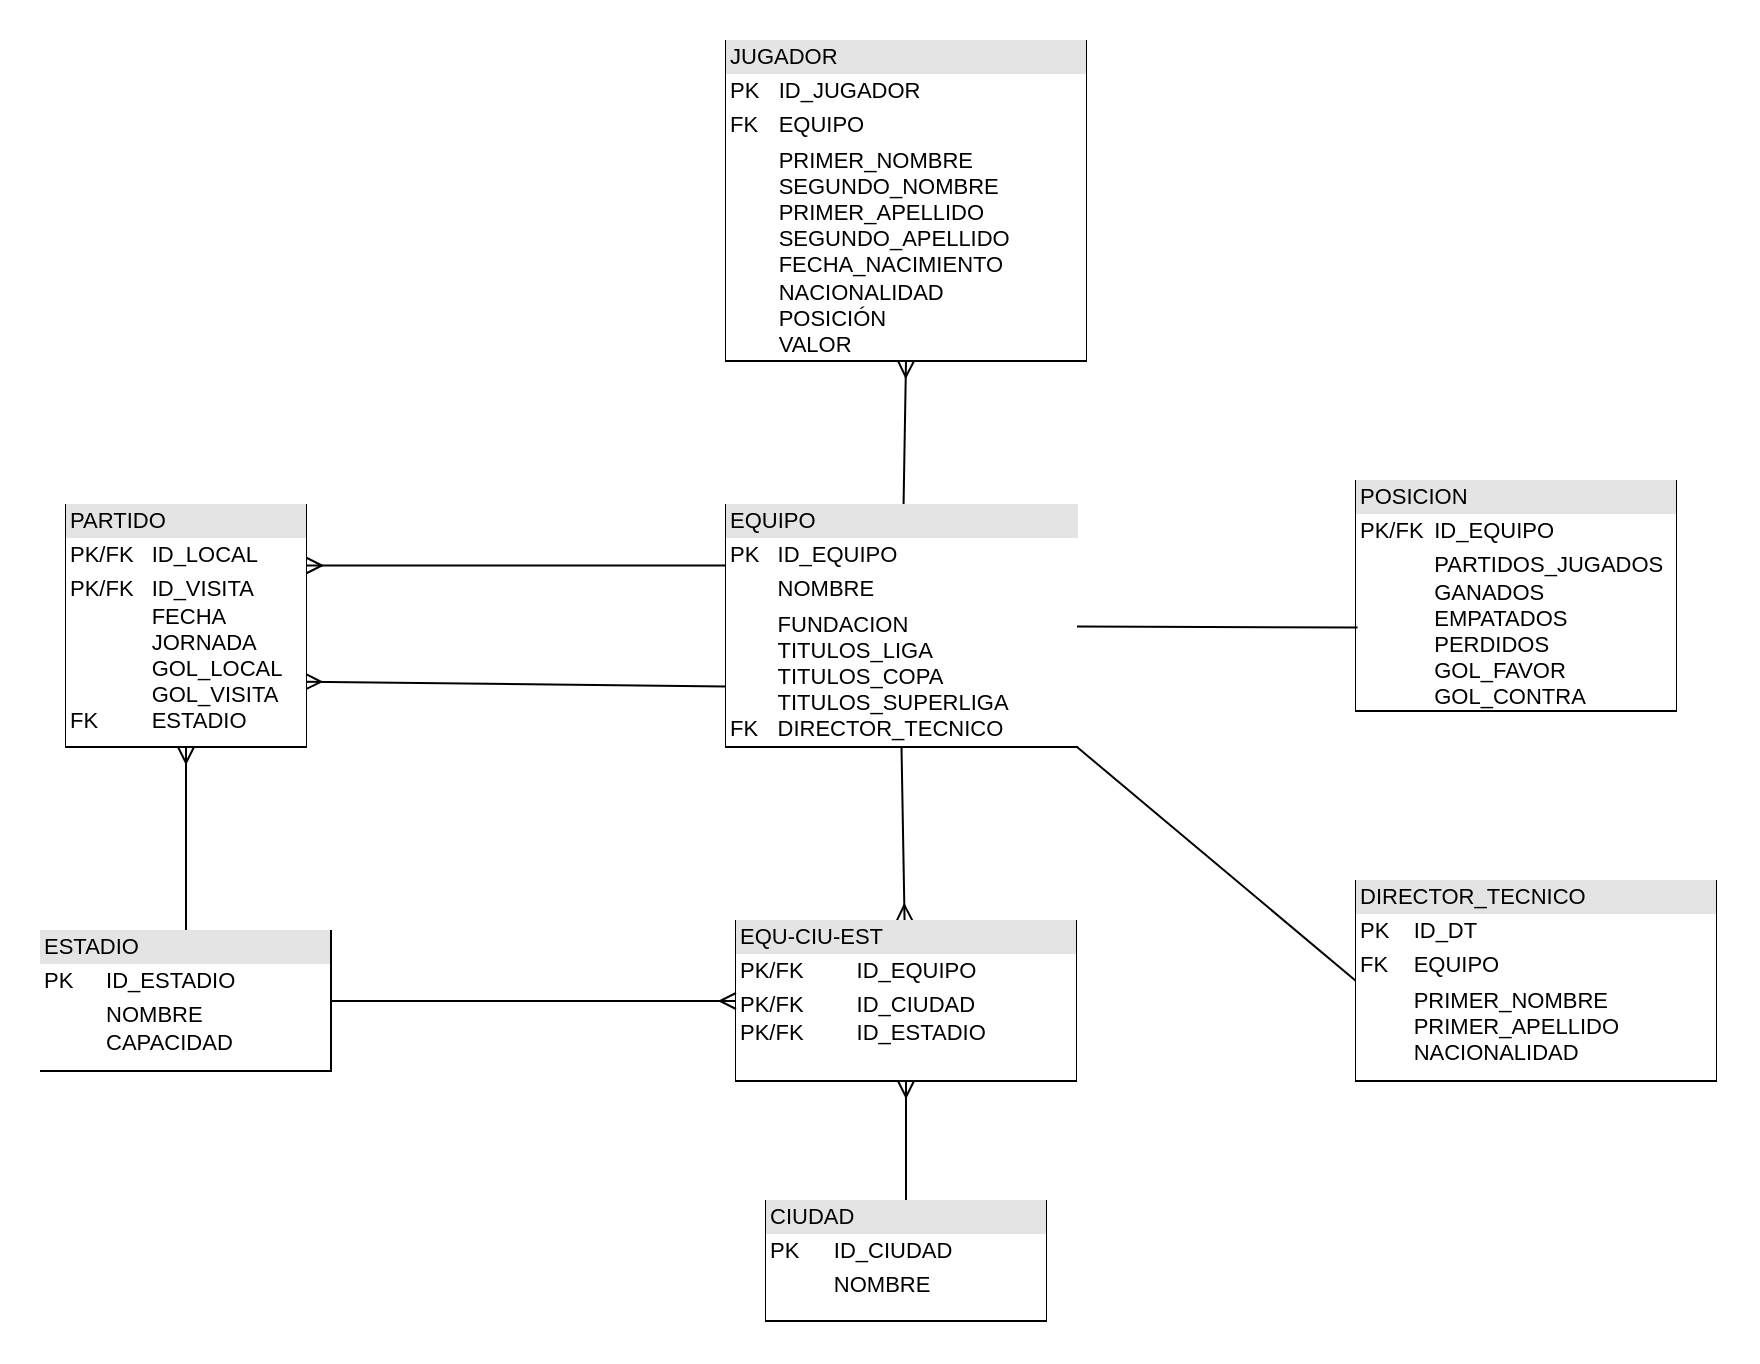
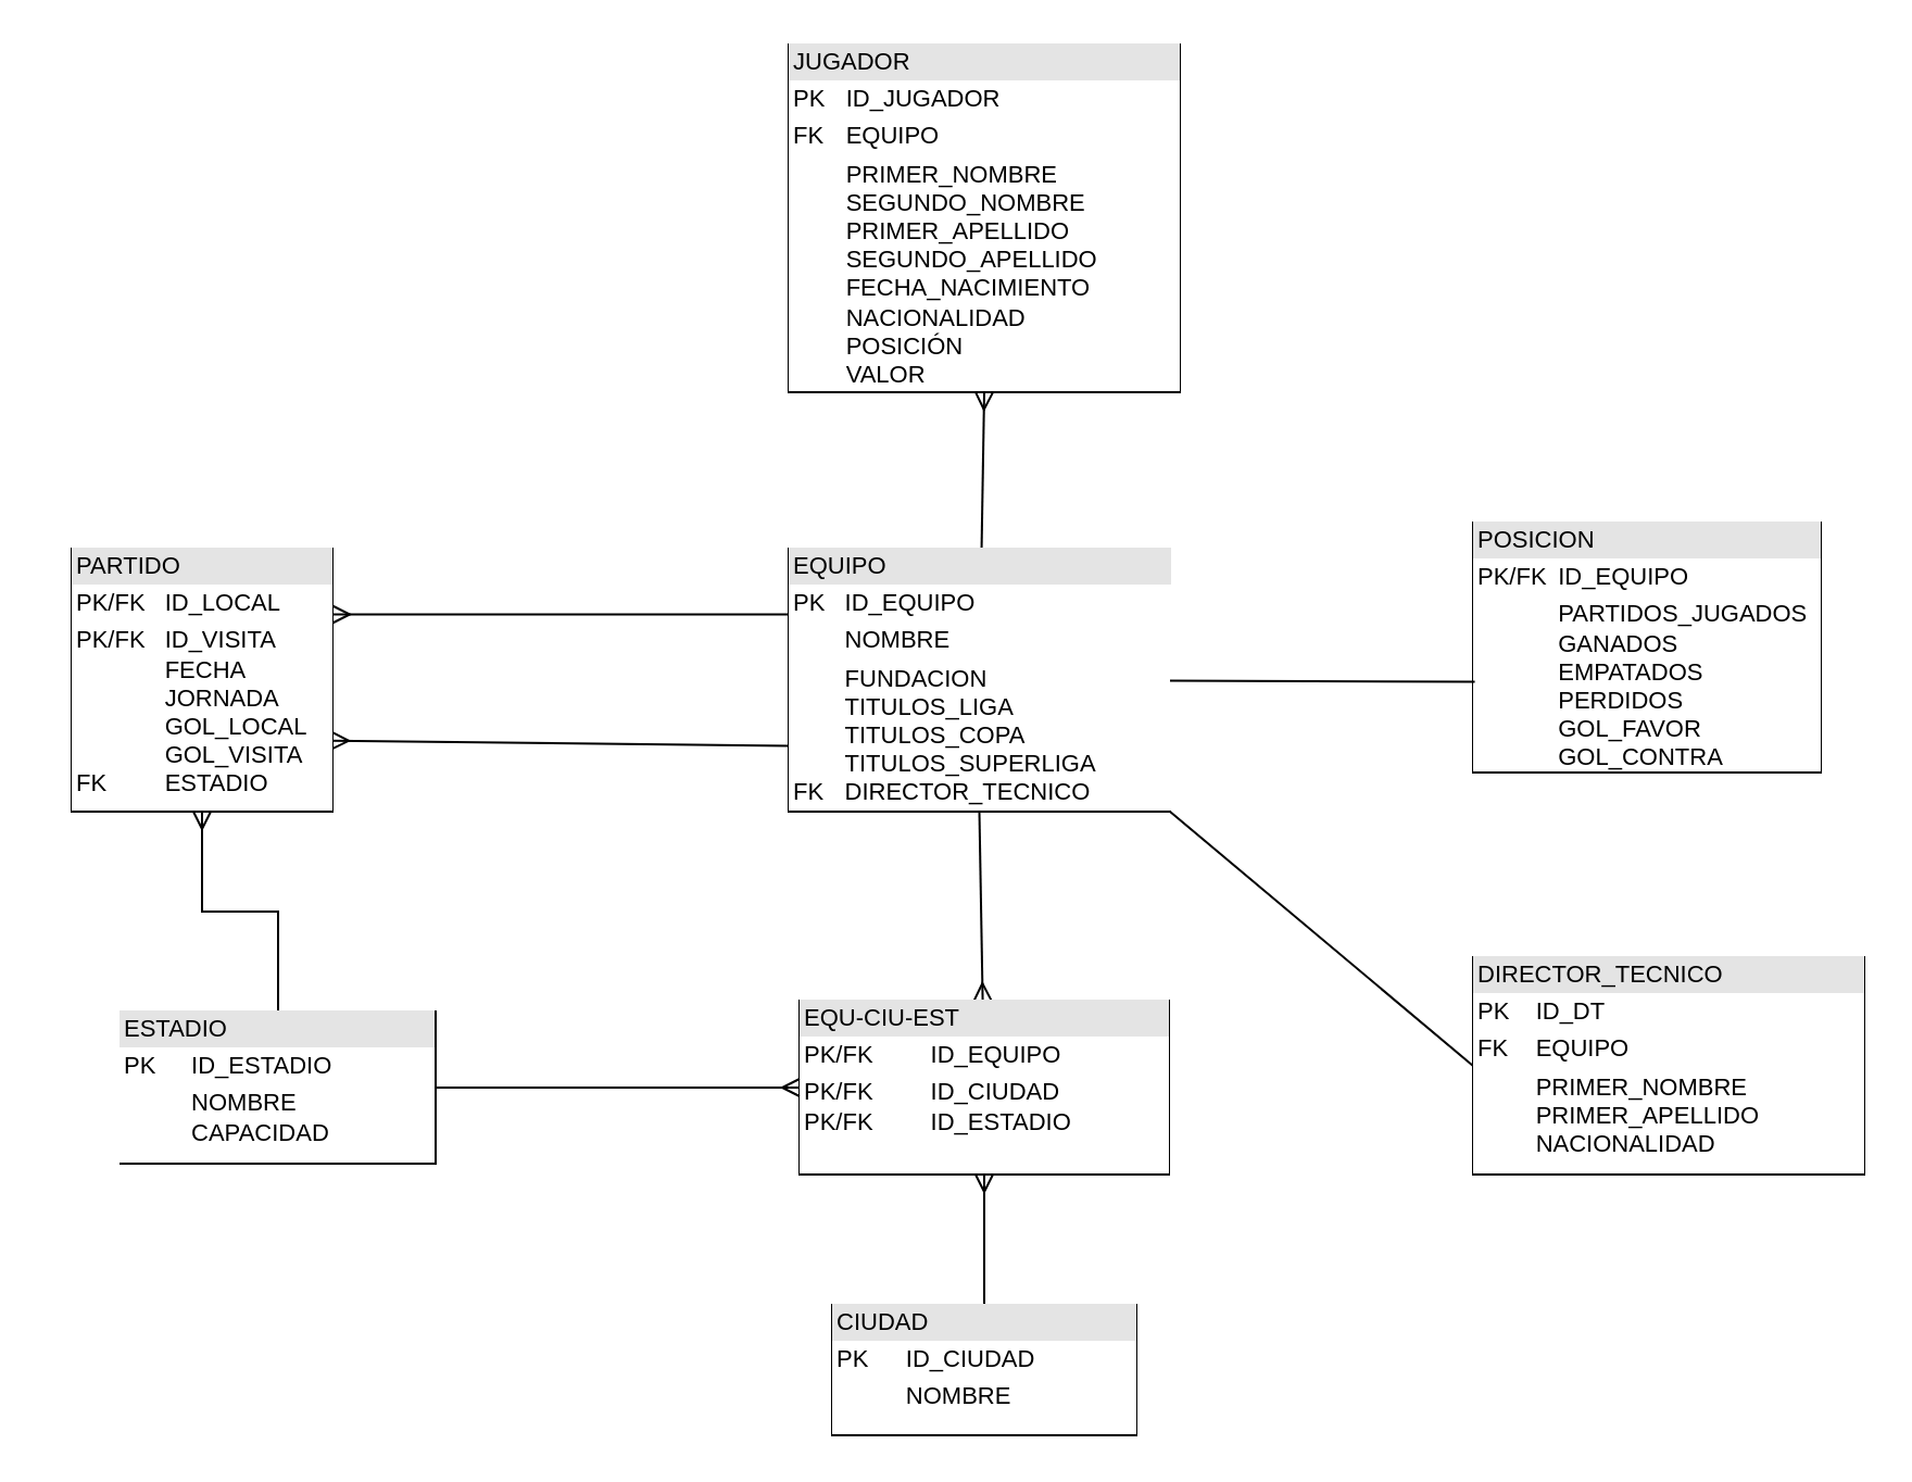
  <mxCell id="0" />
  <mxCell id="1" parent="0" />
  <mxCell id="2" value="&lt;div style=&quot;box-sizing:border-box;width:100%;background:#e4e4e4;padding:2px;&quot;&gt;JUGADOR&lt;/div&gt;&lt;table style=&quot;width:100%;font-size:1em;&quot; cellpadding=&quot;2&quot; cellspacing=&quot;0&quot;&gt;&lt;tbody&gt;&lt;tr&gt;&lt;td&gt;PK&lt;/td&gt;&lt;td&gt;ID_JUGADOR&lt;/td&gt;&lt;/tr&gt;&lt;tr&gt;&lt;td&gt;FK&lt;/td&gt;&lt;td&gt;EQUIPO&lt;/td&gt;&lt;/tr&gt;&lt;tr&gt;&lt;td&gt;&lt;/td&gt;&lt;td&gt;PRIMER_NOMBRE&lt;br&gt;SEGUNDO_NOMBRE&lt;br&gt;PRIMER_APELLIDO&lt;br&gt;SEGUNDO_APELLIDO&lt;br&gt;FECHA_NACIMIENTO&lt;br&gt;NACIONALIDAD&lt;br&gt;POSICIÓN&lt;br&gt;VALOR&lt;/td&gt;&lt;/tr&gt;&lt;/tbody&gt;&lt;/table&gt;" style="verticalAlign=top;align=left;overflow=fill;html=1;whiteSpace=wrap;fontFamily=Helvetica;fontSize=11;fontColor=default;labelBackgroundColor=default;" parent="1" vertex="1"><mxGeometry x="362.5" y="20" width="180" height="160" as="geometry" /></mxCell>
  <mxCell id="3" style="shape=connector;rounded=0;orthogonalLoop=1;jettySize=auto;html=1;entryX=0;entryY=0.5;entryDx=0;entryDy=0;strokeColor=default;align=center;verticalAlign=middle;fontFamily=Helvetica;fontSize=11;fontColor=default;labelBackgroundColor=default;endArrow=none;endFill=0;exitX=1;exitY=1;exitDx=0;exitDy=0;" parent="1" source="6" target="7" edge="1"><mxGeometry relative="1" as="geometry" /></mxCell>
  <mxCell id="4" style="shape=connector;rounded=0;orthogonalLoop=1;jettySize=auto;html=1;entryX=0.5;entryY=1;entryDx=0;entryDy=0;strokeColor=default;align=center;verticalAlign=middle;fontFamily=Helvetica;fontSize=11;fontColor=default;labelBackgroundColor=default;endArrow=ERmany;endFill=0;startArrow=none;startFill=0;" parent="1" source="6" target="2" edge="1"><mxGeometry relative="1" as="geometry" /></mxCell>
  <mxCell id="5" style="shape=connector;rounded=0;orthogonalLoop=1;jettySize=auto;html=1;exitX=0;exitY=0.75;exitDx=0;exitDy=0;entryX=0.996;entryY=0.73;entryDx=0;entryDy=0;strokeColor=default;align=center;verticalAlign=middle;fontFamily=Helvetica;fontSize=11;fontColor=default;labelBackgroundColor=default;endArrow=ERmany;endFill=0;entryPerimeter=0;" parent="1" source="6" target="16" edge="1"><mxGeometry relative="1" as="geometry" /></mxCell>
  <mxCell id="6" value="&lt;div style=&quot;box-sizing:border-box;width:100%;background:#e4e4e4;padding:2px;&quot;&gt;EQUIPO&lt;/div&gt;&lt;table style=&quot;width:100%;font-size:1em;&quot; cellpadding=&quot;2&quot; cellspacing=&quot;0&quot;&gt;&lt;tbody&gt;&lt;tr&gt;&lt;td&gt;PK&lt;/td&gt;&lt;td&gt;ID_EQUIPO&lt;/td&gt;&lt;/tr&gt;&lt;tr&gt;&lt;td&gt;&lt;br&gt;&lt;/td&gt;&lt;td&gt;NOMBRE&lt;/td&gt;&lt;/tr&gt;&lt;tr&gt;&lt;td&gt;&lt;br&gt;&lt;br&gt;&lt;br&gt;&lt;br&gt;FK&lt;/td&gt;&lt;td&gt;FUNDACION&lt;br&gt;TITULOS_LIGA&lt;br&gt;TITULOS_COPA&lt;br&gt;TITULOS_SUPERLIGA&lt;br&gt;DIRECTOR_TECNICO&lt;/td&gt;&lt;/tr&gt;&lt;/tbody&gt;&lt;/table&gt;" style="verticalAlign=top;align=left;overflow=fill;html=1;whiteSpace=wrap;fontFamily=Helvetica;fontSize=11;fontColor=default;labelBackgroundColor=default;" parent="1" vertex="1"><mxGeometry x="362.5" y="252" width="175.5" height="121" as="geometry" /></mxCell>
  <mxCell id="7" value="&lt;div style=&quot;box-sizing:border-box;width:100%;background:#e4e4e4;padding:2px;&quot;&gt;DIRECTOR_TECNICO&lt;/div&gt;&lt;table style=&quot;width:100%;font-size:1em;&quot; cellpadding=&quot;2&quot; cellspacing=&quot;0&quot;&gt;&lt;tbody&gt;&lt;tr&gt;&lt;td&gt;PK&lt;/td&gt;&lt;td&gt;ID_DT&lt;/td&gt;&lt;/tr&gt;&lt;tr&gt;&lt;td&gt;FK&lt;/td&gt;&lt;td&gt;EQUIPO&lt;/td&gt;&lt;/tr&gt;&lt;tr&gt;&lt;td&gt;&lt;/td&gt;&lt;td&gt;PRIMER_NOMBRE&lt;br&gt;PRIMER_APELLIDO&lt;br&gt;NACIONALIDAD&lt;br&gt;&lt;br&gt;&lt;/td&gt;&lt;/tr&gt;&lt;/tbody&gt;&lt;/table&gt;" style="verticalAlign=top;align=left;overflow=fill;html=1;whiteSpace=wrap;fontFamily=Helvetica;fontSize=11;fontColor=default;labelBackgroundColor=default;" parent="1" vertex="1"><mxGeometry x="677.5" y="440" width="180" height="100" as="geometry" /></mxCell>
  <mxCell id="8" style="shape=connector;rounded=0;orthogonalLoop=1;jettySize=auto;html=1;entryX=0.5;entryY=1;entryDx=0;entryDy=0;strokeColor=default;align=center;verticalAlign=middle;fontFamily=Helvetica;fontSize=11;fontColor=default;labelBackgroundColor=default;endArrow=none;endFill=0;startArrow=ERmany;startFill=0;" parent="1" source="9" target="6" edge="1"><mxGeometry relative="1" as="geometry" /></mxCell>
  <mxCell id="9" value="&lt;div style=&quot;box-sizing:border-box;width:100%;background:#e4e4e4;padding:2px;&quot;&gt;EQU-CIU-EST&lt;/div&gt;&lt;table style=&quot;width:100%;font-size:1em;&quot; cellpadding=&quot;2&quot; cellspacing=&quot;0&quot;&gt;&lt;tbody&gt;&lt;tr&gt;&lt;td&gt;PK/FK&lt;/td&gt;&lt;td&gt;ID_EQUIPO&lt;/td&gt;&lt;/tr&gt;&lt;tr&gt;&lt;td&gt;PK/FK&lt;br&gt;PK/FK&lt;/td&gt;&lt;td&gt;ID_CIUDAD&lt;br&gt;ID_ESTADIO&lt;/td&gt;&lt;/tr&gt;&lt;/tbody&gt;&lt;/table&gt;" style="verticalAlign=top;align=left;overflow=fill;html=1;whiteSpace=wrap;fontFamily=Helvetica;fontSize=11;fontColor=default;labelBackgroundColor=default;" parent="1" vertex="1"><mxGeometry x="367.5" y="460" width="170" height="80" as="geometry" /></mxCell>
  <mxCell id="10" style="shape=connector;rounded=0;orthogonalLoop=1;jettySize=auto;html=1;entryX=0.5;entryY=1;entryDx=0;entryDy=0;strokeColor=default;align=center;verticalAlign=middle;fontFamily=Helvetica;fontSize=11;fontColor=default;labelBackgroundColor=default;endArrow=ERmany;endFill=0;" parent="1" source="11" target="9" edge="1"><mxGeometry relative="1" as="geometry" /></mxCell>
  <mxCell id="11" value="&lt;div style=&quot;box-sizing:border-box;width:100%;background:#e4e4e4;padding:2px;&quot;&gt;CIUDAD&lt;/div&gt;&lt;table style=&quot;width:100%;font-size:1em;&quot; cellpadding=&quot;2&quot; cellspacing=&quot;0&quot;&gt;&lt;tbody&gt;&lt;tr&gt;&lt;td&gt;PK&lt;/td&gt;&lt;td&gt;ID_CIUDAD&lt;/td&gt;&lt;/tr&gt;&lt;tr&gt;&lt;td&gt;&lt;br&gt;&lt;/td&gt;&lt;td&gt;NOMBRE&lt;br&gt;&lt;br&gt;&lt;/td&gt;&lt;/tr&gt;&lt;/tbody&gt;&lt;/table&gt;" style="verticalAlign=top;align=left;overflow=fill;html=1;whiteSpace=wrap;fontFamily=Helvetica;fontSize=11;fontColor=default;labelBackgroundColor=default;" parent="1" vertex="1"><mxGeometry x="382.5" y="600" width="140" height="60" as="geometry" /></mxCell>
  <mxCell id="12" style="edgeStyle=orthogonalEdgeStyle;shape=connector;rounded=0;orthogonalLoop=1;jettySize=auto;html=1;entryX=0.5;entryY=1;entryDx=0;entryDy=0;strokeColor=default;align=center;verticalAlign=middle;fontFamily=Helvetica;fontSize=11;fontColor=default;labelBackgroundColor=default;endArrow=ERmany;endFill=0;" parent="1" source="14" target="16" edge="1"><mxGeometry relative="1" as="geometry" /></mxCell>
  <mxCell id="13" style="shape=connector;rounded=0;orthogonalLoop=1;jettySize=auto;html=1;entryX=0;entryY=0.5;entryDx=0;entryDy=0;strokeColor=default;align=center;verticalAlign=middle;fontFamily=Helvetica;fontSize=11;fontColor=default;labelBackgroundColor=default;endArrow=ERmany;endFill=0;" parent="1" source="14" target="9" edge="1"><mxGeometry relative="1" as="geometry" /></mxCell>
- <mxCell id="14" value="&lt;div style=&quot;box-sizing:border-box;width:100%;background:#e4e4e4;padding:2px;&quot;&gt;ESTADIO&lt;/div&gt;&lt;table style=&quot;width:100%;font-size:1em;&quot; cellpadding=&quot;2&quot; cellspacing=&quot;0&quot;&gt;&lt;tbody&gt;&lt;tr&gt;&lt;td&gt;PK&lt;/td&gt;&lt;td&gt;ID_ESTADIO&lt;/td&gt;&lt;/tr&gt;&lt;tr&gt;&lt;td&gt;&lt;br&gt;&lt;/td&gt;&lt;td&gt;NOMBRE&lt;br&gt;CAPACIDAD&lt;br&gt;&lt;br&gt;&lt;/td&gt;&lt;/tr&gt;&lt;/tbody&gt;&lt;/table&gt;" style="verticalAlign=top;align=left;overflow=fill;html=1;whiteSpace=wrap;fontFamily=Helvetica;fontSize=11;fontColor=default;labelBackgroundColor=default;" parent="1" vertex="1"><mxGeometry x="20" y="465" width="145" height="70" as="geometry" /></mxCell>
+ <mxCell id="14" value="&lt;div style=&quot;box-sizing:border-box;width:100%;background:#e4e4e4;padding:2px;&quot;&gt;ESTADIO&lt;/div&gt;&lt;table style=&quot;width:100%;font-size:1em;&quot; cellpadding=&quot;2&quot; cellspacing=&quot;0&quot;&gt;&lt;tbody&gt;&lt;tr&gt;&lt;td&gt;PK&lt;/td&gt;&lt;td&gt;ID_ESTADIO&lt;/td&gt;&lt;/tr&gt;&lt;tr&gt;&lt;td&gt;&lt;br&gt;&lt;/td&gt;&lt;td&gt;NOMBRE&lt;br&gt;CAPACIDAD&lt;br&gt;&lt;br&gt;&lt;/td&gt;&lt;/tr&gt;&lt;/tbody&gt;&lt;/table&gt;" style="verticalAlign=top;align=left;overflow=fill;html=1;whiteSpace=wrap;fontFamily=Helvetica;fontSize=11;fontColor=default;labelBackgroundColor=default;" parent="1" vertex="1"><mxGeometry x="55" y="465" width="145" height="70" as="geometry" /></mxCell>
  <mxCell id="15" style="shape=connector;rounded=0;orthogonalLoop=1;jettySize=auto;html=1;exitX=1;exitY=0.25;exitDx=0;exitDy=0;entryX=0;entryY=0.25;entryDx=0;entryDy=0;strokeColor=default;align=center;verticalAlign=middle;fontFamily=Helvetica;fontSize=11;fontColor=default;labelBackgroundColor=default;endArrow=none;endFill=0;startArrow=ERmany;startFill=0;" parent="1" source="16" target="6" edge="1"><mxGeometry relative="1" as="geometry" /></mxCell>
  <mxCell id="16" value="&lt;div style=&quot;box-sizing:border-box;width:100%;background:#e4e4e4;padding:2px;&quot;&gt;PARTIDO&lt;/div&gt;&lt;table style=&quot;width:100%;font-size:1em;&quot; cellpadding=&quot;2&quot; cellspacing=&quot;0&quot;&gt;&lt;tbody&gt;&lt;tr&gt;&lt;td&gt;PK/FK&lt;/td&gt;&lt;td&gt;ID_LOCAL&lt;/td&gt;&lt;/tr&gt;&lt;tr&gt;&lt;td&gt;PK/FK&lt;br&gt;&lt;br&gt;&lt;br&gt;&lt;br&gt;&lt;br&gt;FK&lt;/td&gt;&lt;td&gt;ID_VISITA&lt;br&gt;FECHA&lt;br&gt;JORNADA&lt;br&gt;GOL_LOCAL&lt;br&gt;GOL_VISITA&lt;br&gt;ESTADIO&lt;/td&gt;&lt;/tr&gt;&lt;/tbody&gt;&lt;/table&gt;" style="verticalAlign=top;align=left;overflow=fill;html=1;whiteSpace=wrap;fontFamily=Helvetica;fontSize=11;fontColor=default;labelBackgroundColor=default;" parent="1" vertex="1"><mxGeometry x="32.5" y="252" width="120" height="121" as="geometry" /></mxCell>
  <mxCell id="17" value="&lt;div style=&quot;box-sizing:border-box;width:100%;background:#e4e4e4;padding:2px;&quot;&gt;POSICION&lt;/div&gt;&lt;table style=&quot;width:100%;font-size:1em;&quot; cellpadding=&quot;2&quot; cellspacing=&quot;0&quot;&gt;&lt;tbody&gt;&lt;tr&gt;&lt;td&gt;PK/FK&lt;/td&gt;&lt;td&gt;ID_EQUIPO&lt;/td&gt;&lt;/tr&gt;&lt;tr&gt;&lt;td&gt;&lt;br&gt;&lt;br&gt;&lt;br&gt;&lt;br&gt;&lt;br&gt;&lt;br&gt;&lt;/td&gt;&lt;td&gt;PARTIDOS_JUGADOS&lt;br&gt;GANADOS&lt;br&gt;EMPATADOS&lt;br&gt;PERDIDOS&lt;br&gt;GOL_FAVOR&lt;br&gt;GOL_CONTRA&lt;/td&gt;&lt;/tr&gt;&lt;/tbody&gt;&lt;/table&gt;" style="verticalAlign=top;align=left;overflow=fill;html=1;whiteSpace=wrap;fontFamily=Helvetica;fontSize=11;fontColor=default;labelBackgroundColor=default;" parent="1" vertex="1"><mxGeometry x="677.5" y="240" width="160" height="115" as="geometry" /></mxCell>
  <mxCell id="18" style="shape=connector;rounded=0;orthogonalLoop=1;jettySize=auto;html=1;entryX=0.005;entryY=0.637;entryDx=0;entryDy=0;entryPerimeter=0;strokeColor=default;align=center;verticalAlign=middle;fontFamily=Helvetica;fontSize=11;fontColor=default;labelBackgroundColor=default;endArrow=none;endFill=0;" parent="1" source="6" target="17" edge="1"><mxGeometry relative="1" as="geometry" /></mxCell>
